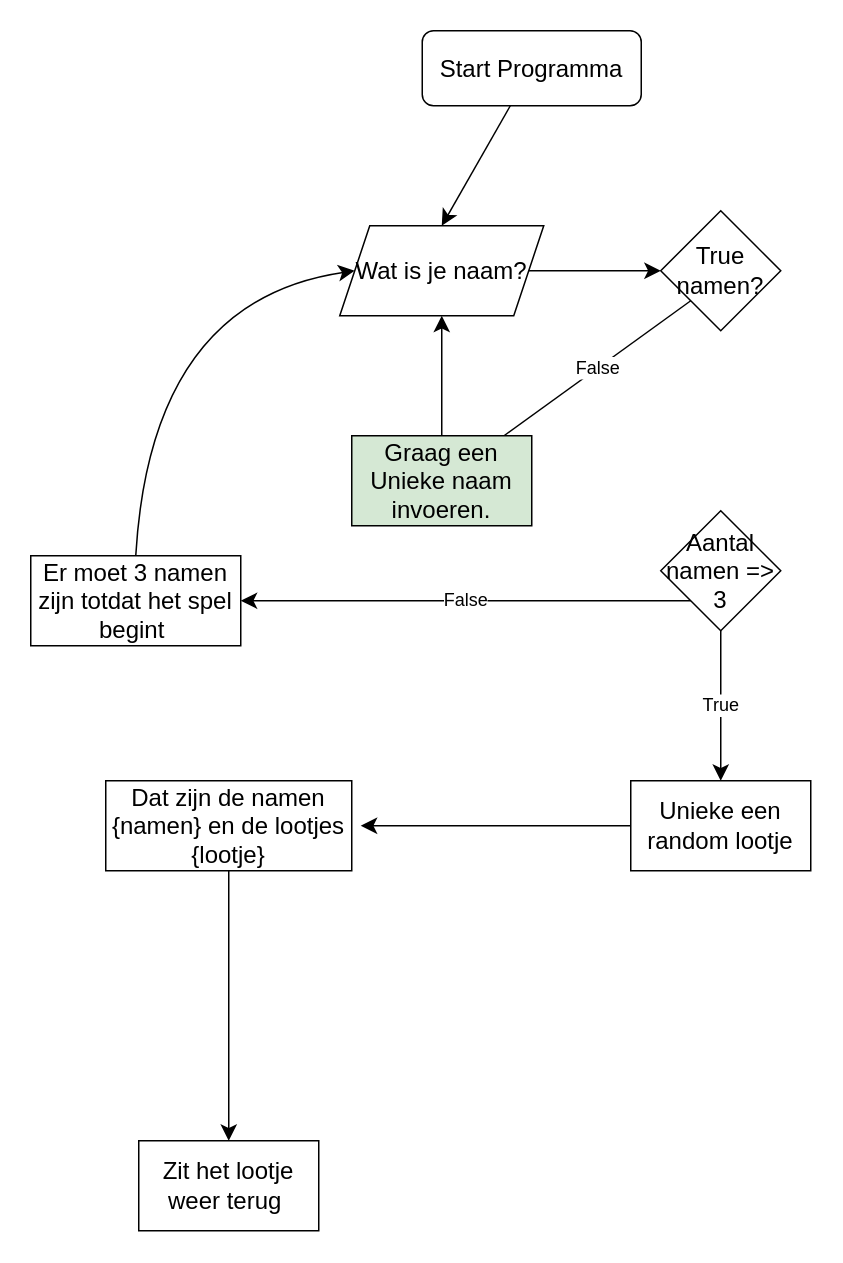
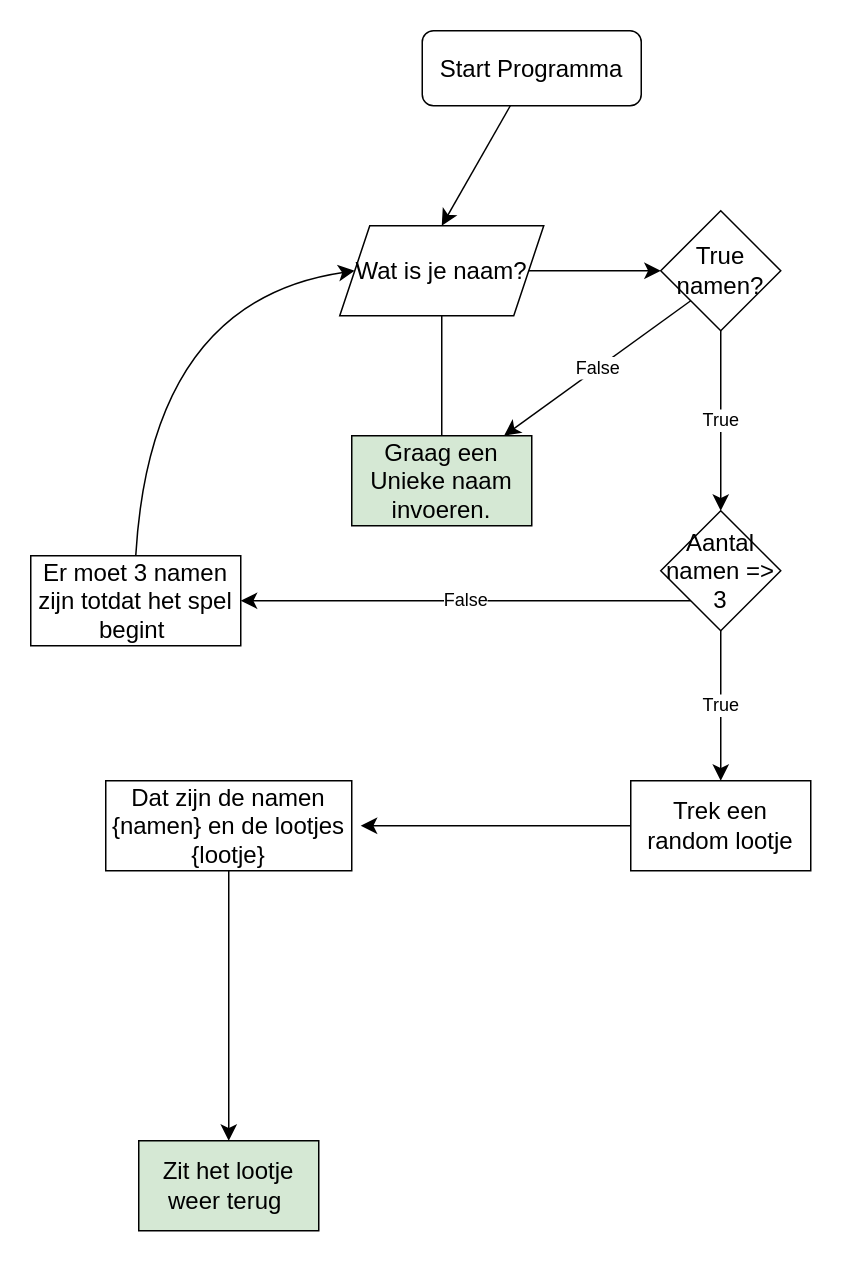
  <mxCell id="0" />
  <mxCell id="1" parent="0" />
  <mxCell id="2" style="edgeStyle=none;curved=1;rounded=0;orthogonalLoop=1;jettySize=auto;html=1;fontSize=12;startSize=8;endSize=8;" edge="1" parent="1" source="3"><mxGeometry relative="1" as="geometry"><mxPoint x="294" y="150" as="targetPoint" /></mxGeometry></mxCell>
  <mxCell id="3" value="Start Programma" style="rounded=1;whiteSpace=wrap;html=1;fontSize=16;" vertex="1" parent="1"><mxGeometry x="281" y="20" width="146" height="50" as="geometry" /></mxCell>
  <mxCell id="4" style="edgeStyle=none;curved=1;rounded=0;orthogonalLoop=1;jettySize=auto;html=1;fontSize=12;startSize=8;endSize=8;" edge="1" parent="1" source="5"><mxGeometry relative="1" as="geometry"><mxPoint x="440" y="180" as="targetPoint" /></mxGeometry></mxCell>
  <mxCell id="5" value="Wat is je naam?" style="shape=parallelogram;perimeter=parallelogramPerimeter;whiteSpace=wrap;html=1;fixedSize=1;fontSize=16;" vertex="1" parent="1"><mxGeometry x="226" y="150" width="136" height="60" as="geometry" /></mxCell>
- <mxCell id="7" value="False" style="edgeStyle=none;curved=1;rounded=0;orthogonalLoop=1;jettySize=auto;html=1;exitX=0;exitY=1;exitDx=0;exitDy=0;fontSize=12;startSize=8;endSize=8;endArrow=none;" edge="1" parent="1" source="8" target="13"><mxGeometry relative="1" as="geometry"><mxPoint x="360" y="310" as="targetPoint" /></mxGeometry></mxCell>
+ <mxCell id="6" value="True" style="edgeStyle=none;curved=1;rounded=0;orthogonalLoop=1;jettySize=auto;html=1;fontSize=12;startSize=8;endSize=8;" edge="1" parent="1" source="8" target="11"><mxGeometry relative="1" as="geometry" /></mxCell>
+ <mxCell id="7" value="False" style="edgeStyle=none;curved=1;rounded=0;orthogonalLoop=1;jettySize=auto;html=1;exitX=0;exitY=1;exitDx=0;exitDy=0;fontSize=12;startSize=8;endSize=8;" edge="1" parent="1" source="8" target="13"><mxGeometry relative="1" as="geometry"><mxPoint x="360" y="310" as="targetPoint" /></mxGeometry></mxCell>
  <mxCell id="8" value="True namen?" style="rhombus;whiteSpace=wrap;html=1;fontSize=16;" vertex="1" parent="1"><mxGeometry x="440" y="140" width="80" height="80" as="geometry" /></mxCell>
  <mxCell id="9" value="True" style="edgeStyle=none;curved=1;rounded=0;orthogonalLoop=1;jettySize=auto;html=1;fontSize=12;startSize=8;endSize=8;" edge="1" parent="1" source="11"><mxGeometry relative="1" as="geometry"><mxPoint x="480" y="520" as="targetPoint" /></mxGeometry></mxCell>
  <mxCell id="10" value="False" style="edgeStyle=none;curved=1;rounded=0;orthogonalLoop=1;jettySize=auto;html=1;exitX=0;exitY=1;exitDx=0;exitDy=0;fontSize=12;startSize=8;endSize=8;" edge="1" parent="1" source="11"><mxGeometry relative="1" as="geometry"><mxPoint x="160" y="400" as="targetPoint" /></mxGeometry></mxCell>
  <mxCell id="11" value="Aantal namen =&amp;gt; 3" style="rhombus;whiteSpace=wrap;html=1;fontSize=16;" vertex="1" parent="1"><mxGeometry x="440" y="340" width="80" height="80" as="geometry" /></mxCell>
- <mxCell id="12" style="edgeStyle=none;curved=1;rounded=0;orthogonalLoop=1;jettySize=auto;html=1;entryX=0.5;entryY=1;entryDx=0;entryDy=0;fontSize=12;startSize=8;endSize=8;" edge="1" parent="1" source="13" target="5"><mxGeometry relative="1" as="geometry" /></mxCell>
+ <mxCell id="12" style="edgeStyle=none;curved=1;rounded=0;orthogonalLoop=1;jettySize=auto;html=1;entryX=0.5;entryY=1;entryDx=0;entryDy=0;fontSize=12;startSize=8;endSize=8;endArrow=none;" edge="1" parent="1" source="13" target="5"><mxGeometry relative="1" as="geometry" /></mxCell>
  <mxCell id="13" value="Graag een Unieke naam invoeren." style="rounded=0;whiteSpace=wrap;html=1;fontSize=16;fillColor=#d5e8d4;" vertex="1" parent="1"><mxGeometry x="234" y="290" width="120" height="60" as="geometry" /></mxCell>
  <mxCell id="14" style="edgeStyle=none;curved=1;rounded=0;orthogonalLoop=1;jettySize=auto;html=1;exitX=0.5;exitY=0;exitDx=0;exitDy=0;entryX=0;entryY=0.5;entryDx=0;entryDy=0;fontSize=12;startSize=8;endSize=8;shadow=0;" edge="1" parent="1" source="15" target="5"><mxGeometry relative="1" as="geometry"><Array as="points"><mxPoint x="100" y="200" /></Array></mxGeometry></mxCell>
  <mxCell id="15" value="Er moet 3 namen zijn totdat het spel begint&amp;nbsp;" style="rounded=0;whiteSpace=wrap;html=1;fontSize=16;" vertex="1" parent="1"><mxGeometry x="20" y="370" width="140" height="60" as="geometry" /></mxCell>
  <mxCell id="16" style="edgeStyle=none;curved=1;rounded=0;orthogonalLoop=1;jettySize=auto;html=1;fontSize=12;startSize=8;endSize=8;" edge="1" parent="1" source="17"><mxGeometry relative="1" as="geometry"><mxPoint x="240" y="550" as="targetPoint" /></mxGeometry></mxCell>
- <mxCell id="17" value="Unieke een random lootje" style="rounded=0;whiteSpace=wrap;html=1;fontSize=16;" vertex="1" parent="1"><mxGeometry x="420" y="520" width="120" height="60" as="geometry" /></mxCell>
+ <mxCell id="17" value="Trek een random lootje" style="rounded=0;whiteSpace=wrap;html=1;fontSize=16;" vertex="1" parent="1"><mxGeometry x="420" y="520" width="120" height="60" as="geometry" /></mxCell>
  <mxCell id="18" style="edgeStyle=none;curved=1;rounded=0;orthogonalLoop=1;jettySize=auto;html=1;fontSize=12;startSize=8;endSize=8;" edge="1" parent="1" source="19"><mxGeometry relative="1" as="geometry"><mxPoint x="152" y="760" as="targetPoint" /></mxGeometry></mxCell>
  <mxCell id="19" value="Dat zijn de namen {namen} en de lootjes {lootje}" style="rounded=0;whiteSpace=wrap;html=1;fontSize=16;" vertex="1" parent="1"><mxGeometry x="70" y="520" width="164" height="60" as="geometry" /></mxCell>
- <mxCell id="20" value="Zit het lootje weer terug&amp;nbsp;" style="rounded=0;whiteSpace=wrap;html=1;fontSize=16;" vertex="1" parent="1"><mxGeometry x="92" y="760" width="120" height="60" as="geometry" /></mxCell>
+ <mxCell id="20" value="Zit het lootje weer terug&amp;nbsp;" style="rounded=0;whiteSpace=wrap;html=1;fontSize=16;fillColor=#d5e8d4;" vertex="1" parent="1"><mxGeometry x="92" y="760" width="120" height="60" as="geometry" /></mxCell>
